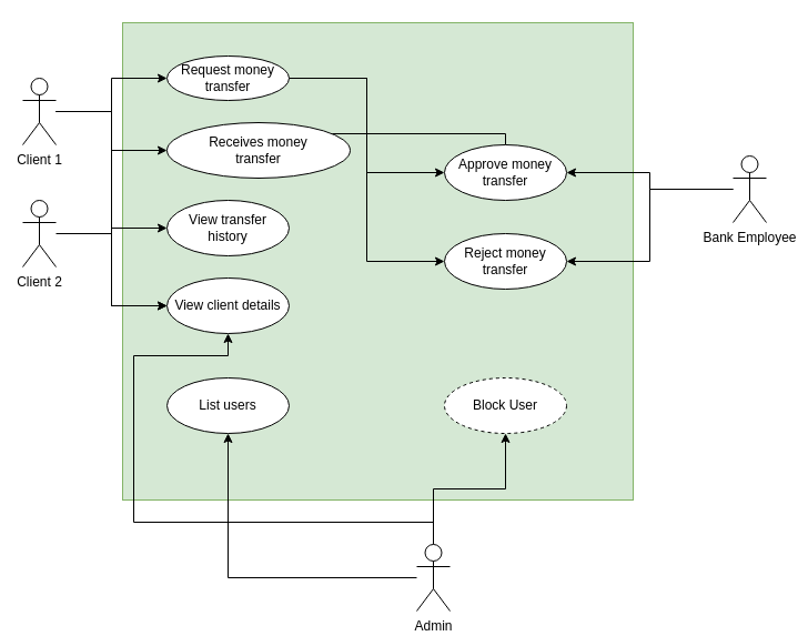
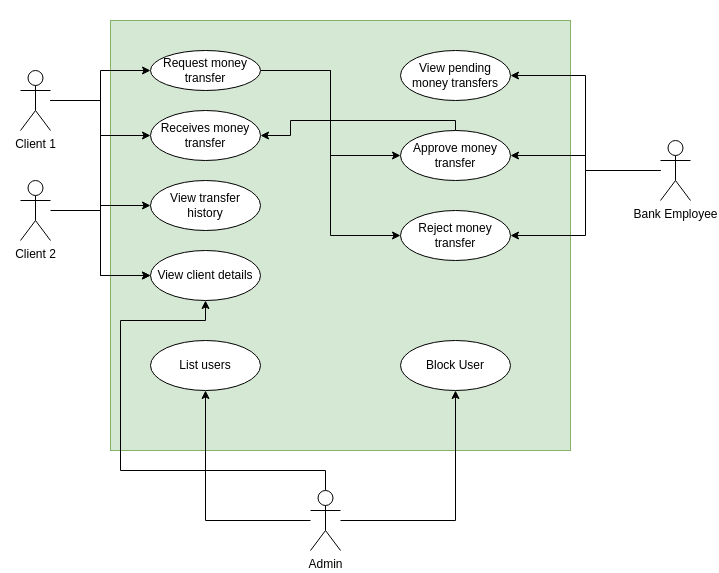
  <mxCell id="0" />
  <mxCell id="1" parent="0" />
  <mxCell id="2" value="" style="rounded=0;whiteSpace=wrap;html=1;fillColor=#d5e8d4;strokeColor=#82b366;" vertex="1" parent="1"><mxGeometry x="110" y="20" width="460" height="430" as="geometry" /></mxCell>
  <mxCell id="3" style="edgeStyle=orthogonalEdgeStyle;rounded=0;orthogonalLoop=1;jettySize=auto;html=1;entryX=0;entryY=0.5;entryDx=0;entryDy=0;" edge="1" parent="1" source="7" target="22"><mxGeometry relative="1" as="geometry" /></mxCell>
  <mxCell id="4" style="edgeStyle=orthogonalEdgeStyle;rounded=0;orthogonalLoop=1;jettySize=auto;html=1;entryX=0;entryY=0.5;entryDx=0;entryDy=0;" edge="1" parent="1" source="7" target="19"><mxGeometry relative="1" as="geometry" /></mxCell>
  <mxCell id="5" style="edgeStyle=orthogonalEdgeStyle;rounded=0;orthogonalLoop=1;jettySize=auto;html=1;entryX=0;entryY=0.5;entryDx=0;entryDy=0;" edge="1" parent="1" source="7" target="14"><mxGeometry relative="1" as="geometry" /></mxCell>
  <mxCell id="6" style="edgeStyle=orthogonalEdgeStyle;rounded=0;orthogonalLoop=1;jettySize=auto;html=1;entryX=0;entryY=0.5;entryDx=0;entryDy=0;" edge="1" parent="1" source="7" target="18"><mxGeometry relative="1" as="geometry" /></mxCell>
  <mxCell id="7" value="Client 1" style="shape=umlActor;verticalLabelPosition=bottom;verticalAlign=top;html=1;outlineConnect=0;" vertex="1" parent="1"><mxGeometry x="20" y="70" width="30" height="60" as="geometry" /></mxCell>
+ <mxCell id="8" style="edgeStyle=orthogonalEdgeStyle;rounded=0;orthogonalLoop=1;jettySize=auto;html=1;entryX=1;entryY=0.5;entryDx=0;entryDy=0;" edge="1" parent="1" source="11" target="23"><mxGeometry relative="1" as="geometry" /></mxCell>
  <mxCell id="9" style="edgeStyle=orthogonalEdgeStyle;rounded=0;orthogonalLoop=1;jettySize=auto;html=1;entryX=1;entryY=0.5;entryDx=0;entryDy=0;" edge="1" parent="1" source="11" target="21"><mxGeometry relative="1" as="geometry" /></mxCell>
  <mxCell id="10" style="edgeStyle=orthogonalEdgeStyle;rounded=0;orthogonalLoop=1;jettySize=auto;html=1;entryX=1;entryY=0.5;entryDx=0;entryDy=0;" edge="1" parent="1" source="11" target="15"><mxGeometry relative="1" as="geometry" /></mxCell>
  <mxCell id="11" value="Bank Employee" style="shape=umlActor;verticalLabelPosition=bottom;verticalAlign=top;html=1;outlineConnect=0;" vertex="1" parent="1"><mxGeometry x="660" y="140" width="30" height="60" as="geometry" /></mxCell>
  <mxCell id="12" style="edgeStyle=orthogonalEdgeStyle;rounded=0;orthogonalLoop=1;jettySize=auto;html=1;entryX=0;entryY=0.5;entryDx=0;entryDy=0;" edge="1" parent="1" source="14" target="21"><mxGeometry relative="1" as="geometry" /></mxCell>
  <mxCell id="13" style="edgeStyle=orthogonalEdgeStyle;rounded=0;orthogonalLoop=1;jettySize=auto;html=1;entryX=0;entryY=0.5;entryDx=0;entryDy=0;" edge="1" parent="1" source="14" target="15"><mxGeometry relative="1" as="geometry" /></mxCell>
  <mxCell id="14" value="&lt;div&gt;Request money&lt;/div&gt;&lt;div&gt;transfer&lt;br&gt;&lt;/div&gt;" style="ellipse;whiteSpace=wrap;html=1;" vertex="1" parent="1"><mxGeometry x="150" y="50" width="110" height="40" as="geometry" /></mxCell>
  <mxCell id="15" value="&lt;div&gt;Reject money&lt;/div&gt;&lt;div&gt;transfer&lt;br&gt;&lt;/div&gt;" style="ellipse;whiteSpace=wrap;html=1;" vertex="1" parent="1"><mxGeometry x="400" y="210" width="110" height="50" as="geometry" /></mxCell>
  <mxCell id="16" style="edgeStyle=orthogonalEdgeStyle;rounded=0;orthogonalLoop=1;jettySize=auto;html=1;entryX=0;entryY=0.5;entryDx=0;entryDy=0;" edge="1" parent="1" source="17" target="18"><mxGeometry relative="1" as="geometry" /></mxCell>
  <mxCell id="17" value="Client 2" style="shape=umlActor;verticalLabelPosition=bottom;verticalAlign=top;html=1;outlineConnect=0;" vertex="1" parent="1"><mxGeometry x="20" y="180" width="30" height="60" as="geometry" /></mxCell>
  <mxCell id="18" value="View client details" style="ellipse;whiteSpace=wrap;html=1;" vertex="1" parent="1"><mxGeometry x="150" y="250" width="110" height="50" as="geometry" /></mxCell>
  <mxCell id="19" value="&lt;div&gt;View transfer&lt;/div&gt;&lt;div&gt;history&lt;br&gt;&lt;/div&gt;" style="ellipse;whiteSpace=wrap;html=1;" vertex="1" parent="1"><mxGeometry x="150" y="180" width="110" height="50" as="geometry" /></mxCell>
  <mxCell id="20" style="edgeStyle=orthogonalEdgeStyle;rounded=0;orthogonalLoop=1;jettySize=auto;html=1;entryX=1;entryY=0.5;entryDx=0;entryDy=0;" edge="1" parent="1" source="21" target="22"><mxGeometry relative="1" as="geometry"><Array as="points"><mxPoint x="455" y="120" /><mxPoint x="290" y="120" /><mxPoint x="290" y="135" /></Array></mxGeometry></mxCell>
  <mxCell id="21" value="&lt;div&gt;Approve money&lt;/div&gt;&lt;div&gt;transfer&lt;br&gt;&lt;/div&gt;" style="ellipse;whiteSpace=wrap;html=1;" vertex="1" parent="1"><mxGeometry x="400" y="130" width="110" height="50" as="geometry" /></mxCell>
- <mxCell id="22" value="&lt;div&gt;Receives money&lt;/div&gt;&lt;div&gt;transfer&lt;br&gt;&lt;/div&gt;" style="ellipse;whiteSpace=wrap;html=1;" vertex="1" parent="1"><mxGeometry x="150" y="110" width="165" height="50" as="geometry" /></mxCell>
+ <mxCell id="22" value="&lt;div&gt;Receives money&lt;/div&gt;&lt;div&gt;transfer&lt;br&gt;&lt;/div&gt;" style="ellipse;whiteSpace=wrap;html=1;" vertex="1" parent="1"><mxGeometry x="150" y="110" width="110" height="50" as="geometry" /></mxCell>
+ <mxCell id="23" value="&lt;div&gt;View pending money transfers&lt;br&gt;&lt;/div&gt;" style="ellipse;whiteSpace=wrap;html=1;" vertex="1" parent="1"><mxGeometry x="400" y="50" width="110" height="50" as="geometry" /></mxCell>
  <mxCell id="24" value="List users" style="ellipse;whiteSpace=wrap;html=1;" vertex="1" parent="1"><mxGeometry x="150" y="340" width="110" height="50" as="geometry" /></mxCell>
- <mxCell id="25" value="Block User" style="ellipse;whiteSpace=wrap;html=1;dashed=1;" vertex="1" parent="1"><mxGeometry x="400" y="340" width="110" height="50" as="geometry" /></mxCell>
+ <mxCell id="25" value="Block User" style="ellipse;whiteSpace=wrap;html=1;" vertex="1" parent="1"><mxGeometry x="400" y="340" width="110" height="50" as="geometry" /></mxCell>
  <mxCell id="26" style="edgeStyle=orthogonalEdgeStyle;rounded=0;orthogonalLoop=1;jettySize=auto;html=1;entryX=0.5;entryY=1;entryDx=0;entryDy=0;" edge="1" parent="1" source="29" target="24"><mxGeometry relative="1" as="geometry" /></mxCell>
  <mxCell id="27" style="edgeStyle=orthogonalEdgeStyle;rounded=0;orthogonalLoop=1;jettySize=auto;html=1;" edge="1" parent="1" source="29" target="25"><mxGeometry relative="1" as="geometry" /></mxCell>
  <mxCell id="28" style="edgeStyle=orthogonalEdgeStyle;rounded=0;orthogonalLoop=1;jettySize=auto;html=1;" edge="1" parent="1" source="29" target="18"><mxGeometry relative="1" as="geometry"><Array as="points"><mxPoint x="120" y="470" /><mxPoint x="120" y="320" /><mxPoint x="205" y="320" /></Array></mxGeometry></mxCell>
- <mxCell id="29" value="Admin" style="shape=umlActor;verticalLabelPosition=bottom;verticalAlign=top;html=1;outlineConnect=0;" vertex="1" parent="1"><mxGeometry x="375" y="490" width="30" height="60" as="geometry" /></mxCell>
+ <mxCell id="29" value="Admin" style="shape=umlActor;verticalLabelPosition=bottom;verticalAlign=top;html=1;outlineConnect=0;" vertex="1" parent="1"><mxGeometry x="310" y="490" width="30" height="60" as="geometry" /></mxCell>
